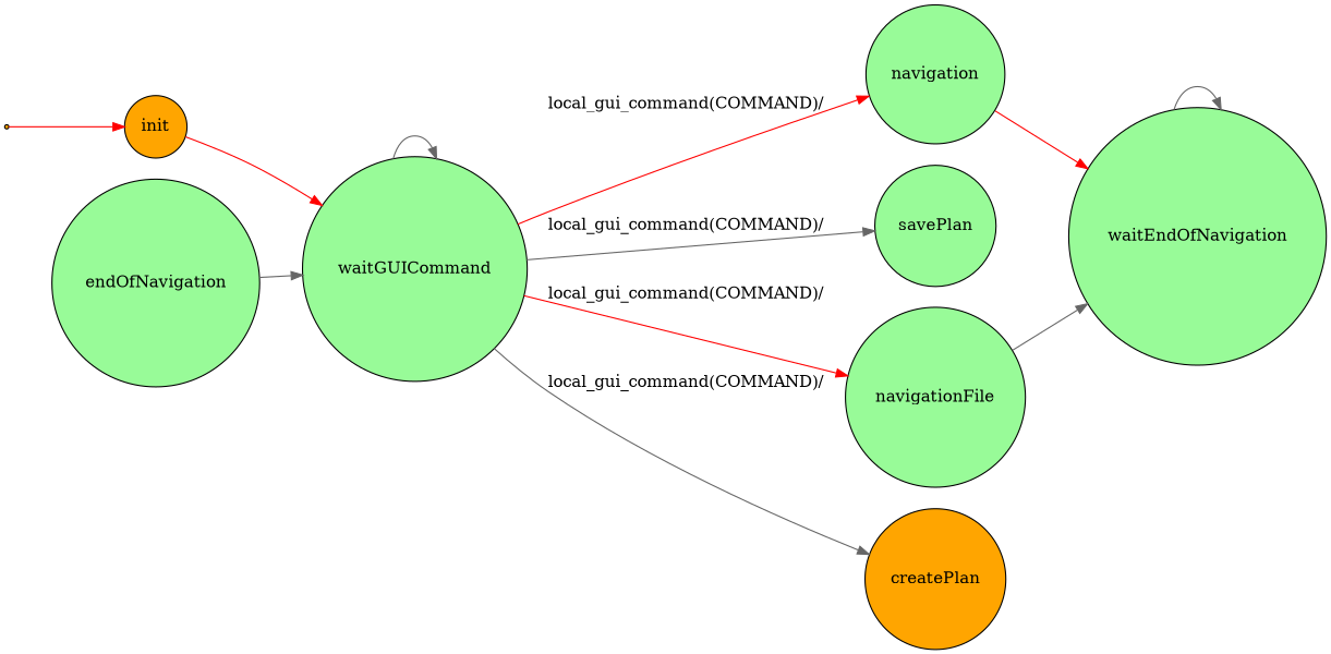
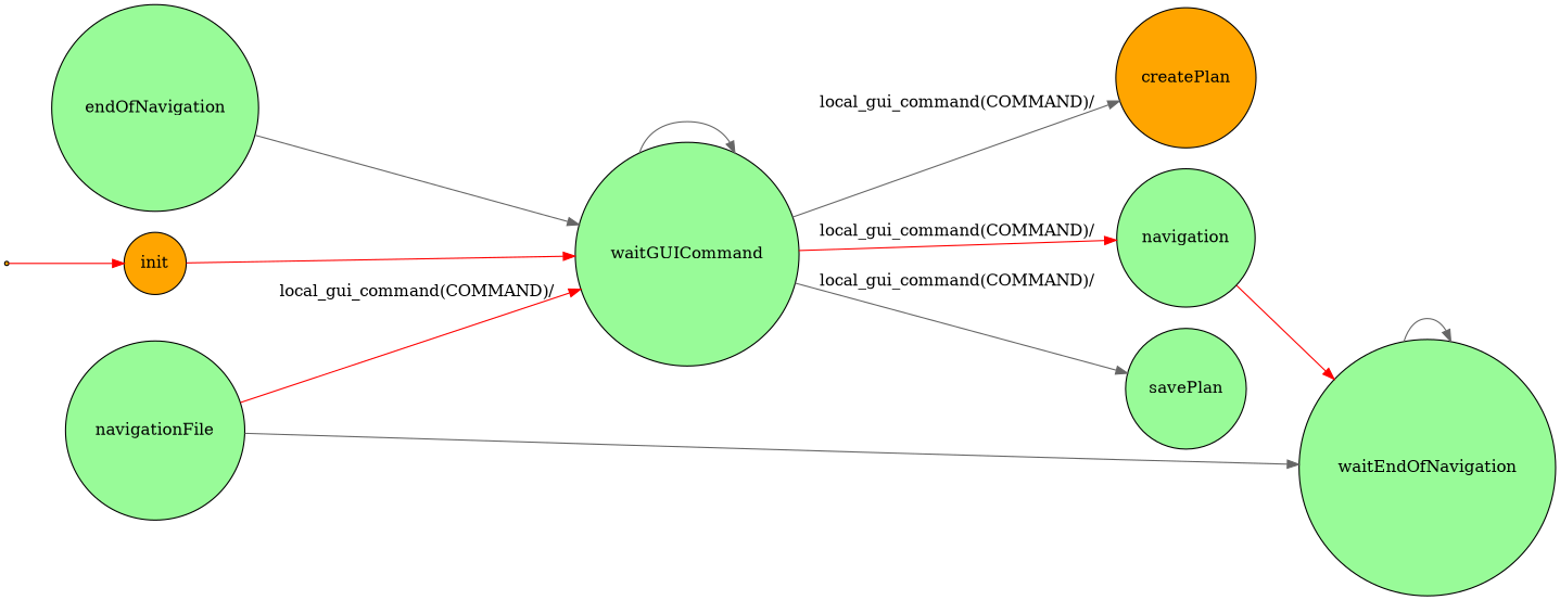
  digraph {
    rankdir=LR
    node [fillcolor=palegreen shape=circle style=filled]
    edge [color=gray40]
    iniziale [fillcolor=orange shape=point]
    init [fillcolor=orange]
    waitGUICommand
    navigation
    savePlan
    navigationFile
    createPlan [fillcolor=orange]
    waitEndOfNavigation
    endOfNavigation
    iniziale -> init [color=red]
    init -> waitGUICommand [color=red]
    waitGUICommand -> waitGUICommand
    waitGUICommand -> navigation [color=red label="local_gui_command(COMMAND)/"]
    waitGUICommand -> savePlan [label="local_gui_command(COMMAND)/"]
-   waitGUICommand -> navigationFile [color=red label="local_gui_command(COMMAND)/"]
+   navigationFile -> waitGUICommand [color=red label="local_gui_command(COMMAND)/"]
    waitGUICommand -> createPlan [label="local_gui_command(COMMAND)/"]
    navigation -> waitEndOfNavigation [color=red]
    navigationFile -> waitEndOfNavigation
    waitEndOfNavigation -> waitEndOfNavigation
    endOfNavigation -> waitGUICommand
  }
